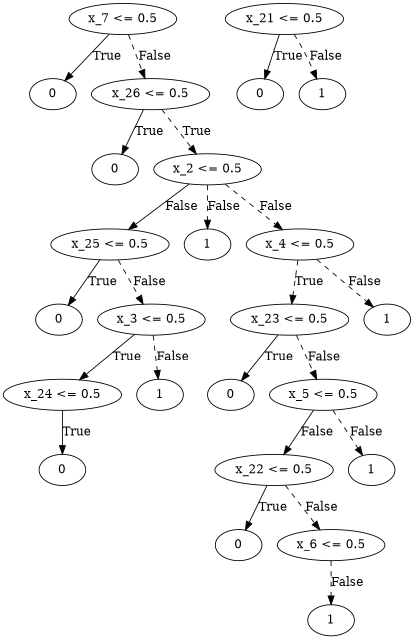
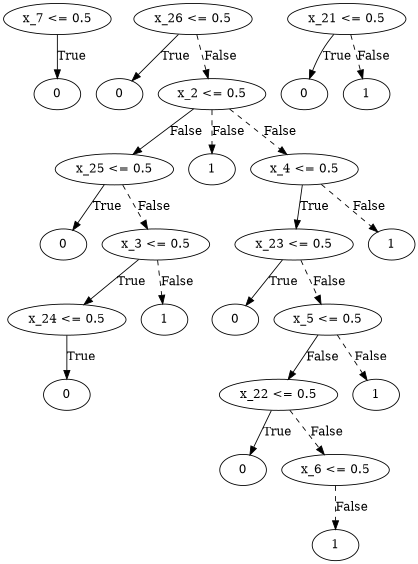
  digraph {
    edge [style=dashed]
    n1 [label="x_7 <= 0.5"]
    n2 [label=0]
    n3 [label="x_26 <= 0.5"]
    n4 [label=0]
    n5 [label="x_2 <= 0.5"]
    n6 [label="x_25 <= 0.5"]
    n7 [label=1]
    n8 [label="x_4 <= 0.5"]
    n9 [label=0]
    n10 [label="x_3 <= 0.5"]
    n11 [label="x_24 <= 0.5"]
    n12 [label=1]
    n13 [label=0]
    n14 [label="x_23 <= 0.5"]
    n15 [label=1]
    n16 [label=0]
    n17 [label="x_5 <= 0.5"]
    n18 [label="x_22 <= 0.5"]
    n19 [label=1]
    n20 [label=0]
    n21 [label="x_6 <= 0.5"]
    n22 [label=1]
    n23 [label="x_21 <= 0.5"]
    n24 [label=0]
    n25 [label=1]
    n1 -> n2 [label=True style=""]
-   n1 -> n3 [label=False]
    n3 -> n4 [label=True style=""]
-   n3 -> n5 [label=True]
+   n3 -> n5 [label=False]
    n5 -> n6 [label=False style=""]
    n5 -> n7 [label=False]
    n5 -> n8 [label=False]
    n6 -> n9 [label=True style=""]
    n6 -> n10 [label=False]
-   n8 -> n14 [label=True]
+   n8 -> n14 [label=True style=""]
    n8 -> n15 [label=False]
    n10 -> n11 [label=True style=""]
    n10 -> n12 [label=False]
    n11 -> n13 [label=True style=""]
    n14 -> n16 [label=True style=""]
    n14 -> n17 [label=False]
    n17 -> n18 [label=False style=""]
    n17 -> n19 [label=False]
    n18 -> n20 [label=True style=""]
    n18 -> n21 [label=False]
    n21 -> n22 [label=False]
    n23 -> n24 [label=True style=""]
    n23 -> n25 [label=False]
  }
